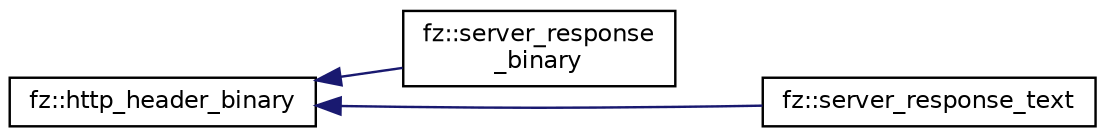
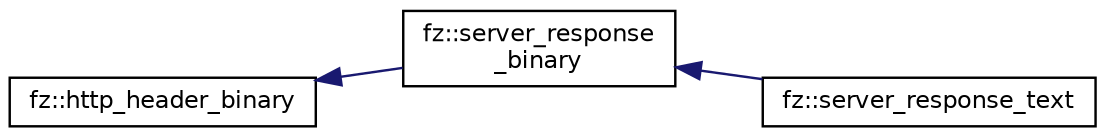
  digraph {
    rankdir=LR
    node [color=black fillcolor=white fontname=Helvetica fontsize=10 shape=record style=filled]
    edge [color=midnightblue dir=back fontname=Helvetica fontsize=10 labelfontname=Helvetica labelfontsize=10 style=solid]
    n1 [height=0.2 label="fz::http_header_binary" width=0.4]
    n2 [height=0.2 label="fz::server_response\l_binary" width=0.4]
    n3 [height=0.2 label="fz::server_response_text" width=0.4]
    n1 -> n2
-   n1 -> n3
+   n2 -> n3
  }
